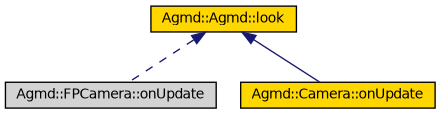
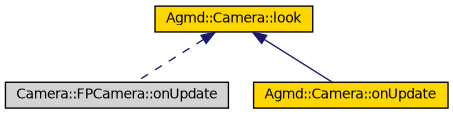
  digraph {
    rankdir=TB
    node [color=black fillcolor=gold fontname=Helvetica fontsize=10 shape=record style=filled]
    edge [color=midnightblue dir=back fontname=Helvetica fontsize=10 labelfontname=Helvetica labelfontsize=10]
-   n1 [fontcolor=black height=0.2 label="Agmd::Agmd::look" width=0.4]
-   n2 [fillcolor=lightgrey height=0.2 label="Agmd::FPCamera::onUpdate" width=0.4]
+   n1 [fontcolor=black height=0.2 label="Agmd::Camera::look" width=0.4]
+   n2 [fillcolor=lightgrey height=0.2 label="Camera::FPCamera::onUpdate" width=0.4]
    n3 [height=0.2 label="Agmd::Camera::onUpdate" width=0.4]
    n1 -> n2 [style=dashed]
    n1 -> n3 [style=solid]
  }
